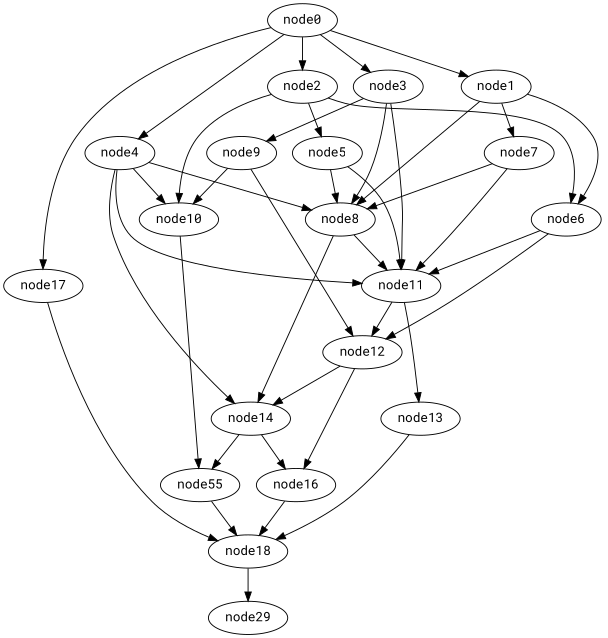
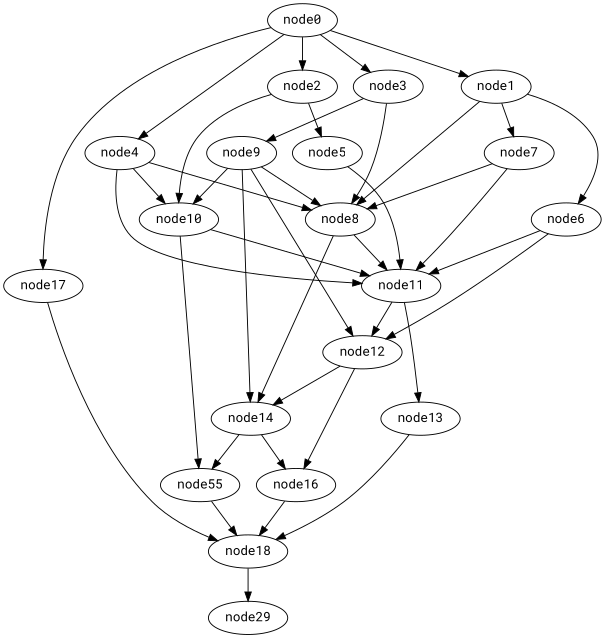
  digraph {
    fontname="Roboto Mono"
    node [fontname="Roboto Mono"]
    edge [fontname="Roboto Mono"]
    n1 [label=node29]
    node18
    node17
    node16
    n5 [label=node55]
    node14
    node13
    node12
    node11
    node10
    node9
    node8
    node7
    node6
    node5
    node4
    node3
    node2
    node1
    node0
    node18 -> n1
    node17 -> node18
    node16 -> node18
    n5 -> node18
    node14 -> node16
    node14 -> n5
    node13 -> node18
    node12 -> node16
    node12 -> node14
    node11 -> node13
    node11 -> node12
    node10 -> n5
-   node4 -> node14
+   node9 -> node14
    node9 -> node12
    node9 -> node10
    node8 -> node14
    node8 -> node11
    node7 -> node11
    node7 -> node8
    node6 -> node12
    node6 -> node11
    node5 -> node11
-   node5 -> node8
+   node9 -> node8
    node4 -> node11
    node4 -> node10
    node4 -> node8
-   node3 -> node11
+   node10 -> node11
    node3 -> node9
    node3 -> node8
    node2 -> node10
-   node2 -> node6
    node2 -> node5
    node1 -> node8
    node1 -> node7
    node1 -> node6
    node0 -> node17
    node0 -> node4
    node0 -> node3
    node0 -> node2
    node0 -> node1
  }
